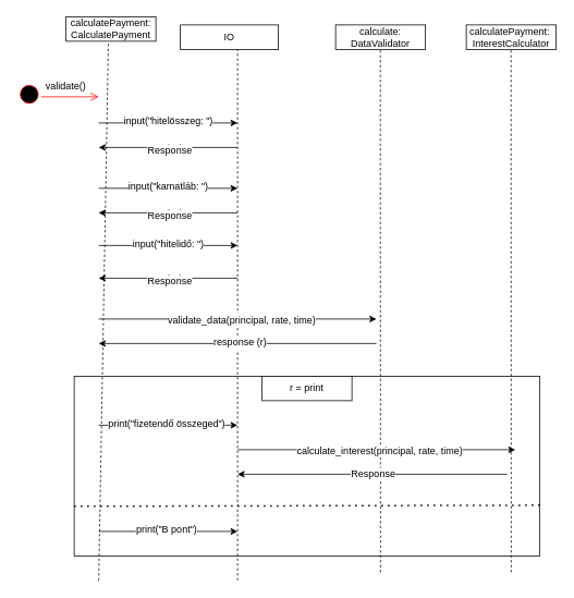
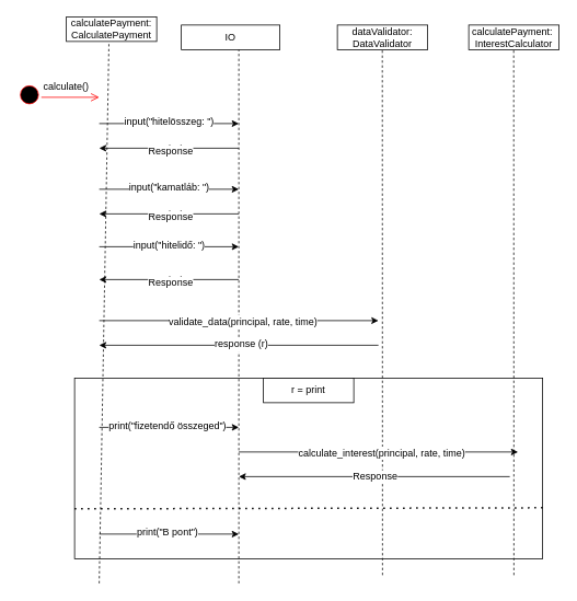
  <mxCell id="0" />
  <mxCell id="1" parent="0" />
  <mxCell id="2" value="" style="rounded=0;whiteSpace=wrap;html=1;strokeColor=default;fontFamily=Helvetica;fontSize=12;fontColor=default;fillColor=default;" vertex="1" parent="1"><mxGeometry x="90" y="460" width="570" height="220" as="geometry" /></mxCell>
- <mxCell id="3" value="calculate: DataValidator" style="rounded=0;whiteSpace=wrap;html=1;strokeColor=default;fontFamily=Helvetica;fontSize=12;fontColor=default;fillColor=default;" vertex="1" parent="1"><mxGeometry x="410" y="30" width="110" height="30" as="geometry" /></mxCell>
+ <mxCell id="3" value="dataValidator: DataValidator" style="rounded=0;whiteSpace=wrap;html=1;strokeColor=default;fontFamily=Helvetica;fontSize=12;fontColor=default;fillColor=default;" vertex="1" parent="1"><mxGeometry x="410" y="30" width="110" height="30" as="geometry" /></mxCell>
  <mxCell id="4" value="calculatePayment:&amp;nbsp;&lt;br&gt;InterestCalculator" style="rounded=0;whiteSpace=wrap;html=1;strokeColor=default;fontFamily=Helvetica;fontSize=12;fontColor=default;fillColor=default;" vertex="1" parent="1"><mxGeometry x="570" y="30" width="110" height="30" as="geometry" /></mxCell>
  <mxCell id="5" value="calculatePayment: CalculatePayment" style="rounded=0;whiteSpace=wrap;html=1;strokeColor=default;fontFamily=Helvetica;fontSize=12;fontColor=default;fillColor=default;" vertex="1" parent="1"><mxGeometry x="80" y="20" width="110" height="30" as="geometry" /></mxCell>
  <mxCell id="6" value="IO" style="rounded=0;whiteSpace=wrap;html=1;strokeColor=default;fontFamily=Helvetica;fontSize=12;fontColor=default;fillColor=default;" vertex="1" parent="1"><mxGeometry x="220" y="30" width="120" height="30" as="geometry" /></mxCell>
  <mxCell id="7" value="" style="endArrow=none;dashed=1;html=1;rounded=0;fontFamily=Helvetica;fontSize=12;fontColor=default;entryX=0.471;entryY=1.106;entryDx=0;entryDy=0;entryPerimeter=0;" edge="1" parent="1" target="5"><mxGeometry width="50" height="50" relative="1" as="geometry"><mxPoint x="120" y="710" as="sourcePoint" /><mxPoint x="121.8" y="70" as="targetPoint" /></mxGeometry></mxCell>
  <mxCell id="8" value="" style="endArrow=none;dashed=1;html=1;rounded=0;fontFamily=Helvetica;fontSize=12;fontColor=default;entryX=0.5;entryY=1;entryDx=0;entryDy=0;" edge="1" parent="1"><mxGeometry width="50" height="50" relative="1" as="geometry"><mxPoint x="625" y="700" as="sourcePoint" /><mxPoint x="624.76" y="60" as="targetPoint" /></mxGeometry></mxCell>
  <mxCell id="9" value="" style="endArrow=none;dashed=1;html=1;rounded=0;fontFamily=Helvetica;fontSize=12;fontColor=default;entryX=0.5;entryY=1;entryDx=0;entryDy=0;" edge="1" parent="1"><mxGeometry width="50" height="50" relative="1" as="geometry"><mxPoint x="465" y="700" as="sourcePoint" /><mxPoint x="464.76" y="60" as="targetPoint" /></mxGeometry></mxCell>
  <mxCell id="10" value="" style="endArrow=none;dashed=1;html=1;rounded=0;fontFamily=Helvetica;fontSize=12;fontColor=default;entryX=0.5;entryY=1;entryDx=0;entryDy=0;" edge="1" parent="1"><mxGeometry width="50" height="50" relative="1" as="geometry"><mxPoint x="290" y="710" as="sourcePoint" /><mxPoint x="290" y="60" as="targetPoint" /></mxGeometry></mxCell>
  <mxCell id="11" value="" style="ellipse;html=1;shape=startState;fillColor=#000000;strokeColor=#ff0000;fontFamily=Helvetica;fontSize=12;fontColor=default;" vertex="1" parent="1"><mxGeometry x="20" y="100" width="30" height="30" as="geometry" /></mxCell>
  <mxCell id="12" value="" style="edgeStyle=orthogonalEdgeStyle;html=1;verticalAlign=bottom;endArrow=open;endSize=8;strokeColor=#ff0000;rounded=0;fontFamily=Helvetica;fontSize=12;fontColor=default;exitX=0.983;exitY=0.605;exitDx=0;exitDy=0;exitPerimeter=0;" edge="1" source="11" parent="1"><mxGeometry relative="1" as="geometry"><mxPoint x="120" y="118" as="targetPoint" /><Array as="points"><mxPoint x="120" y="118" /></Array></mxGeometry></mxCell>
  <mxCell id="13" value="" style="endArrow=classic;html=1;rounded=0;fontFamily=Helvetica;fontSize=12;fontColor=default;" edge="1" parent="1"><mxGeometry relative="1" as="geometry"><mxPoint x="120" y="150" as="sourcePoint" /><mxPoint x="290" y="150" as="targetPoint" /></mxGeometry></mxCell>
  <mxCell id="14" value="Label" style="edgeLabel;resizable=0;html=1;align=center;verticalAlign=middle;strokeColor=default;fontFamily=Helvetica;fontSize=12;fontColor=default;fillColor=default;" connectable="0" vertex="1" parent="13"><mxGeometry relative="1" as="geometry" /></mxCell>
  <mxCell id="15" value="input(&quot;hitelösszeg: &quot;)" style="edgeLabel;html=1;align=center;verticalAlign=middle;resizable=0;points=[];fontSize=12;fontFamily=Helvetica;fontColor=default;" vertex="1" connectable="0" parent="13"><mxGeometry x="-0.015" y="3" relative="1" as="geometry"><mxPoint as="offset" /></mxGeometry></mxCell>
  <mxCell id="16" value="" style="endArrow=classic;html=1;rounded=0;fontFamily=Helvetica;fontSize=12;fontColor=default;" edge="1" parent="1"><mxGeometry relative="1" as="geometry"><mxPoint x="290" y="180" as="sourcePoint" /><mxPoint x="120" y="180" as="targetPoint" /></mxGeometry></mxCell>
  <mxCell id="17" value="Label" style="edgeLabel;resizable=0;html=1;align=center;verticalAlign=middle;strokeColor=default;fontFamily=Helvetica;fontSize=12;fontColor=default;fillColor=default;" connectable="0" vertex="1" parent="16"><mxGeometry relative="1" as="geometry" /></mxCell>
  <mxCell id="18" value="Response" style="edgeLabel;html=1;align=center;verticalAlign=middle;resizable=0;points=[];fontSize=12;fontFamily=Helvetica;fontColor=default;" vertex="1" connectable="0" parent="16"><mxGeometry x="-0.013" y="3" relative="1" as="geometry"><mxPoint as="offset" /></mxGeometry></mxCell>
  <mxCell id="19" value="" style="endArrow=classic;html=1;rounded=0;fontFamily=Helvetica;fontSize=12;fontColor=default;" edge="1" parent="1"><mxGeometry relative="1" as="geometry"><mxPoint x="120" y="230" as="sourcePoint" /><mxPoint x="290" y="230" as="targetPoint" /></mxGeometry></mxCell>
  <mxCell id="20" value="Label" style="edgeLabel;resizable=0;html=1;align=center;verticalAlign=middle;strokeColor=default;fontFamily=Helvetica;fontSize=12;fontColor=default;fillColor=default;" connectable="0" vertex="1" parent="19"><mxGeometry relative="1" as="geometry" /></mxCell>
  <mxCell id="21" value="input(&quot;kamatláb: &quot;)" style="edgeLabel;html=1;align=center;verticalAlign=middle;resizable=0;points=[];fontSize=12;fontFamily=Helvetica;fontColor=default;" vertex="1" connectable="0" parent="19"><mxGeometry x="-0.015" y="3" relative="1" as="geometry"><mxPoint as="offset" /></mxGeometry></mxCell>
  <mxCell id="22" value="" style="endArrow=classic;html=1;rounded=0;fontFamily=Helvetica;fontSize=12;fontColor=default;" edge="1" parent="1"><mxGeometry relative="1" as="geometry"><mxPoint x="290" y="260" as="sourcePoint" /><mxPoint x="120" y="260" as="targetPoint" /></mxGeometry></mxCell>
  <mxCell id="23" value="Label" style="edgeLabel;resizable=0;html=1;align=center;verticalAlign=middle;strokeColor=default;fontFamily=Helvetica;fontSize=12;fontColor=default;fillColor=default;" connectable="0" vertex="1" parent="22"><mxGeometry relative="1" as="geometry" /></mxCell>
  <mxCell id="24" value="Response" style="edgeLabel;html=1;align=center;verticalAlign=middle;resizable=0;points=[];fontSize=12;fontFamily=Helvetica;fontColor=default;" vertex="1" connectable="0" parent="22"><mxGeometry x="-0.013" y="3" relative="1" as="geometry"><mxPoint as="offset" /></mxGeometry></mxCell>
  <mxCell id="25" value="" style="endArrow=classic;html=1;rounded=0;fontFamily=Helvetica;fontSize=12;fontColor=default;" edge="1" parent="1"><mxGeometry relative="1" as="geometry"><mxPoint x="120" y="300" as="sourcePoint" /><mxPoint x="290" y="300" as="targetPoint" /></mxGeometry></mxCell>
  <mxCell id="26" value="Label" style="edgeLabel;resizable=0;html=1;align=center;verticalAlign=middle;strokeColor=default;fontFamily=Helvetica;fontSize=12;fontColor=default;fillColor=default;" connectable="0" vertex="1" parent="25"><mxGeometry relative="1" as="geometry" /></mxCell>
  <mxCell id="27" value="input(&quot;hitelidő: &quot;)" style="edgeLabel;html=1;align=center;verticalAlign=middle;resizable=0;points=[];fontSize=12;fontFamily=Helvetica;fontColor=default;" vertex="1" connectable="0" parent="25"><mxGeometry x="-0.015" y="3" relative="1" as="geometry"><mxPoint as="offset" /></mxGeometry></mxCell>
  <mxCell id="28" value="" style="endArrow=classic;html=1;rounded=0;fontFamily=Helvetica;fontSize=12;fontColor=default;" edge="1" parent="1"><mxGeometry relative="1" as="geometry"><mxPoint x="290" y="340" as="sourcePoint" /><mxPoint x="120" y="340" as="targetPoint" /></mxGeometry></mxCell>
  <mxCell id="29" value="Label" style="edgeLabel;resizable=0;html=1;align=center;verticalAlign=middle;strokeColor=default;fontFamily=Helvetica;fontSize=12;fontColor=default;fillColor=default;" connectable="0" vertex="1" parent="28"><mxGeometry relative="1" as="geometry" /></mxCell>
  <mxCell id="30" value="Response" style="edgeLabel;html=1;align=center;verticalAlign=middle;resizable=0;points=[];fontSize=12;fontFamily=Helvetica;fontColor=default;" vertex="1" connectable="0" parent="28"><mxGeometry x="-0.013" y="3" relative="1" as="geometry"><mxPoint as="offset" /></mxGeometry></mxCell>
  <mxCell id="31" value="" style="endArrow=classic;html=1;rounded=0;fontFamily=Helvetica;fontSize=12;fontColor=default;" edge="1" parent="1"><mxGeometry relative="1" as="geometry"><mxPoint x="120" y="390" as="sourcePoint" /><mxPoint x="460" y="390" as="targetPoint" /></mxGeometry></mxCell>
  <mxCell id="32" value="Label" style="edgeLabel;resizable=0;html=1;align=center;verticalAlign=middle;strokeColor=default;fontFamily=Helvetica;fontSize=12;fontColor=default;fillColor=default;" connectable="0" vertex="1" parent="31"><mxGeometry relative="1" as="geometry" /></mxCell>
  <mxCell id="33" value="validate_data(principal, rate, time)" style="edgeLabel;html=1;align=center;verticalAlign=middle;resizable=0;points=[];fontSize=12;fontFamily=Helvetica;fontColor=default;" vertex="1" connectable="0" parent="31"><mxGeometry x="0.025" y="-1" relative="1" as="geometry"><mxPoint as="offset" /></mxGeometry></mxCell>
  <mxCell id="34" value="" style="endArrow=classic;html=1;rounded=0;fontFamily=Helvetica;fontSize=12;fontColor=default;" edge="1" parent="1"><mxGeometry relative="1" as="geometry"><mxPoint x="460" y="420" as="sourcePoint" /><mxPoint x="120" y="420" as="targetPoint" /></mxGeometry></mxCell>
  <mxCell id="35" value="Label" style="edgeLabel;resizable=0;html=1;align=center;verticalAlign=middle;strokeColor=default;fontFamily=Helvetica;fontSize=12;fontColor=default;fillColor=default;" connectable="0" vertex="1" parent="34"><mxGeometry relative="1" as="geometry" /></mxCell>
  <mxCell id="36" value="response (r)" style="edgeLabel;html=1;align=center;verticalAlign=middle;resizable=0;points=[];fontSize=12;fontFamily=Helvetica;fontColor=default;" vertex="1" connectable="0" parent="34"><mxGeometry x="-0.011" y="-2" relative="1" as="geometry"><mxPoint as="offset" /></mxGeometry></mxCell>
  <mxCell id="37" value="" style="endArrow=none;dashed=1;html=1;dashPattern=1 3;strokeWidth=2;rounded=0;fontFamily=Helvetica;fontSize=12;fontColor=default;exitX=0;exitY=0.724;exitDx=0;exitDy=0;entryX=1.002;entryY=0.718;entryDx=0;entryDy=0;entryPerimeter=0;exitPerimeter=0;" edge="1" parent="1" source="2" target="2"><mxGeometry width="50" height="50" relative="1" as="geometry"><mxPoint x="540" y="460" as="sourcePoint" /><mxPoint x="661" y="520" as="targetPoint" /></mxGeometry></mxCell>
  <mxCell id="38" value="r = print" style="rounded=0;whiteSpace=wrap;html=1;strokeColor=default;fontFamily=Helvetica;fontSize=12;fontColor=default;fillColor=default;" vertex="1" parent="1"><mxGeometry x="320" y="460" width="110" height="30" as="geometry" /></mxCell>
  <mxCell id="39" value="" style="endArrow=classic;html=1;rounded=0;fontFamily=Helvetica;fontSize=12;fontColor=default;" edge="1" parent="1"><mxGeometry relative="1" as="geometry"><mxPoint x="120" y="650" as="sourcePoint" /><mxPoint x="290" y="650" as="targetPoint" /></mxGeometry></mxCell>
  <mxCell id="40" value="Label" style="edgeLabel;resizable=0;html=1;align=center;verticalAlign=middle;strokeColor=default;fontFamily=Helvetica;fontSize=12;fontColor=default;fillColor=default;" connectable="0" vertex="1" parent="39"><mxGeometry relative="1" as="geometry" /></mxCell>
  <mxCell id="41" value="print(&quot;B pont&quot;)" style="edgeLabel;html=1;align=center;verticalAlign=middle;resizable=0;points=[];fontSize=12;fontFamily=Helvetica;fontColor=default;" vertex="1" connectable="0" parent="39"><mxGeometry x="-0.037" y="3" relative="1" as="geometry"><mxPoint as="offset" /></mxGeometry></mxCell>
  <mxCell id="42" value="" style="endArrow=classic;html=1;rounded=0;fontFamily=Helvetica;fontSize=12;fontColor=default;" edge="1" parent="1"><mxGeometry relative="1" as="geometry"><mxPoint x="120" y="520" as="sourcePoint" /><mxPoint x="290" y="520" as="targetPoint" /></mxGeometry></mxCell>
  <mxCell id="43" value="Label" style="edgeLabel;resizable=0;html=1;align=center;verticalAlign=middle;strokeColor=default;fontFamily=Helvetica;fontSize=12;fontColor=default;fillColor=default;" connectable="0" vertex="1" parent="42"><mxGeometry relative="1" as="geometry" /></mxCell>
  <mxCell id="44" value="print(&quot;fizetendő összeged&quot;)" style="edgeLabel;html=1;align=center;verticalAlign=middle;resizable=0;points=[];fontSize=12;fontFamily=Helvetica;fontColor=default;" vertex="1" connectable="0" parent="42"><mxGeometry x="-0.037" y="3" relative="1" as="geometry"><mxPoint as="offset" /></mxGeometry></mxCell>
  <mxCell id="45" value="" style="endArrow=classic;html=1;rounded=0;fontFamily=Helvetica;fontSize=12;fontColor=default;" edge="1" parent="1"><mxGeometry relative="1" as="geometry"><mxPoint x="290" y="550" as="sourcePoint" /><mxPoint x="630" y="550" as="targetPoint" /></mxGeometry></mxCell>
  <mxCell id="46" value="Label" style="edgeLabel;resizable=0;html=1;align=center;verticalAlign=middle;strokeColor=default;fontFamily=Helvetica;fontSize=12;fontColor=default;fillColor=default;" connectable="0" vertex="1" parent="45"><mxGeometry relative="1" as="geometry" /></mxCell>
  <mxCell id="47" value="calculate_interest(principal, rate, time)" style="edgeLabel;html=1;align=center;verticalAlign=middle;resizable=0;points=[];fontSize=12;fontFamily=Helvetica;fontColor=default;" vertex="1" connectable="0" parent="45"><mxGeometry x="0.019" y="-1" relative="1" as="geometry"><mxPoint as="offset" /></mxGeometry></mxCell>
  <mxCell id="48" value="" style="endArrow=classic;html=1;rounded=0;fontFamily=Helvetica;fontSize=12;fontColor=default;" edge="1" parent="1"><mxGeometry relative="1" as="geometry"><mxPoint x="620" y="580" as="sourcePoint" /><mxPoint x="290" y="580" as="targetPoint" /></mxGeometry></mxCell>
  <mxCell id="49" value="Label" style="edgeLabel;resizable=0;html=1;align=center;verticalAlign=middle;strokeColor=default;fontFamily=Helvetica;fontSize=12;fontColor=default;fillColor=default;" connectable="0" vertex="1" parent="48"><mxGeometry relative="1" as="geometry" /></mxCell>
  <mxCell id="50" value="Response" style="edgeLabel;html=1;align=center;verticalAlign=middle;resizable=0;points=[];fontSize=12;fontFamily=Helvetica;fontColor=default;" vertex="1" connectable="0" parent="48"><mxGeometry x="-0.001" y="-1" relative="1" as="geometry"><mxPoint as="offset" /></mxGeometry></mxCell>
- <mxCell id="51" value="validate()" style="text;html=1;strokeColor=none;fillColor=none;align=center;verticalAlign=middle;whiteSpace=wrap;rounded=0;fontSize=12;fontFamily=Helvetica;fontColor=default;" vertex="1" parent="1"><mxGeometry x="50" y="90" width="60" height="30" as="geometry" /></mxCell>
+ <mxCell id="51" value="calculate()" style="text;html=1;strokeColor=none;fillColor=none;align=center;verticalAlign=middle;whiteSpace=wrap;rounded=0;fontSize=12;fontFamily=Helvetica;fontColor=default;" vertex="1" parent="1"><mxGeometry x="50" y="90" width="60" height="30" as="geometry" /></mxCell>
